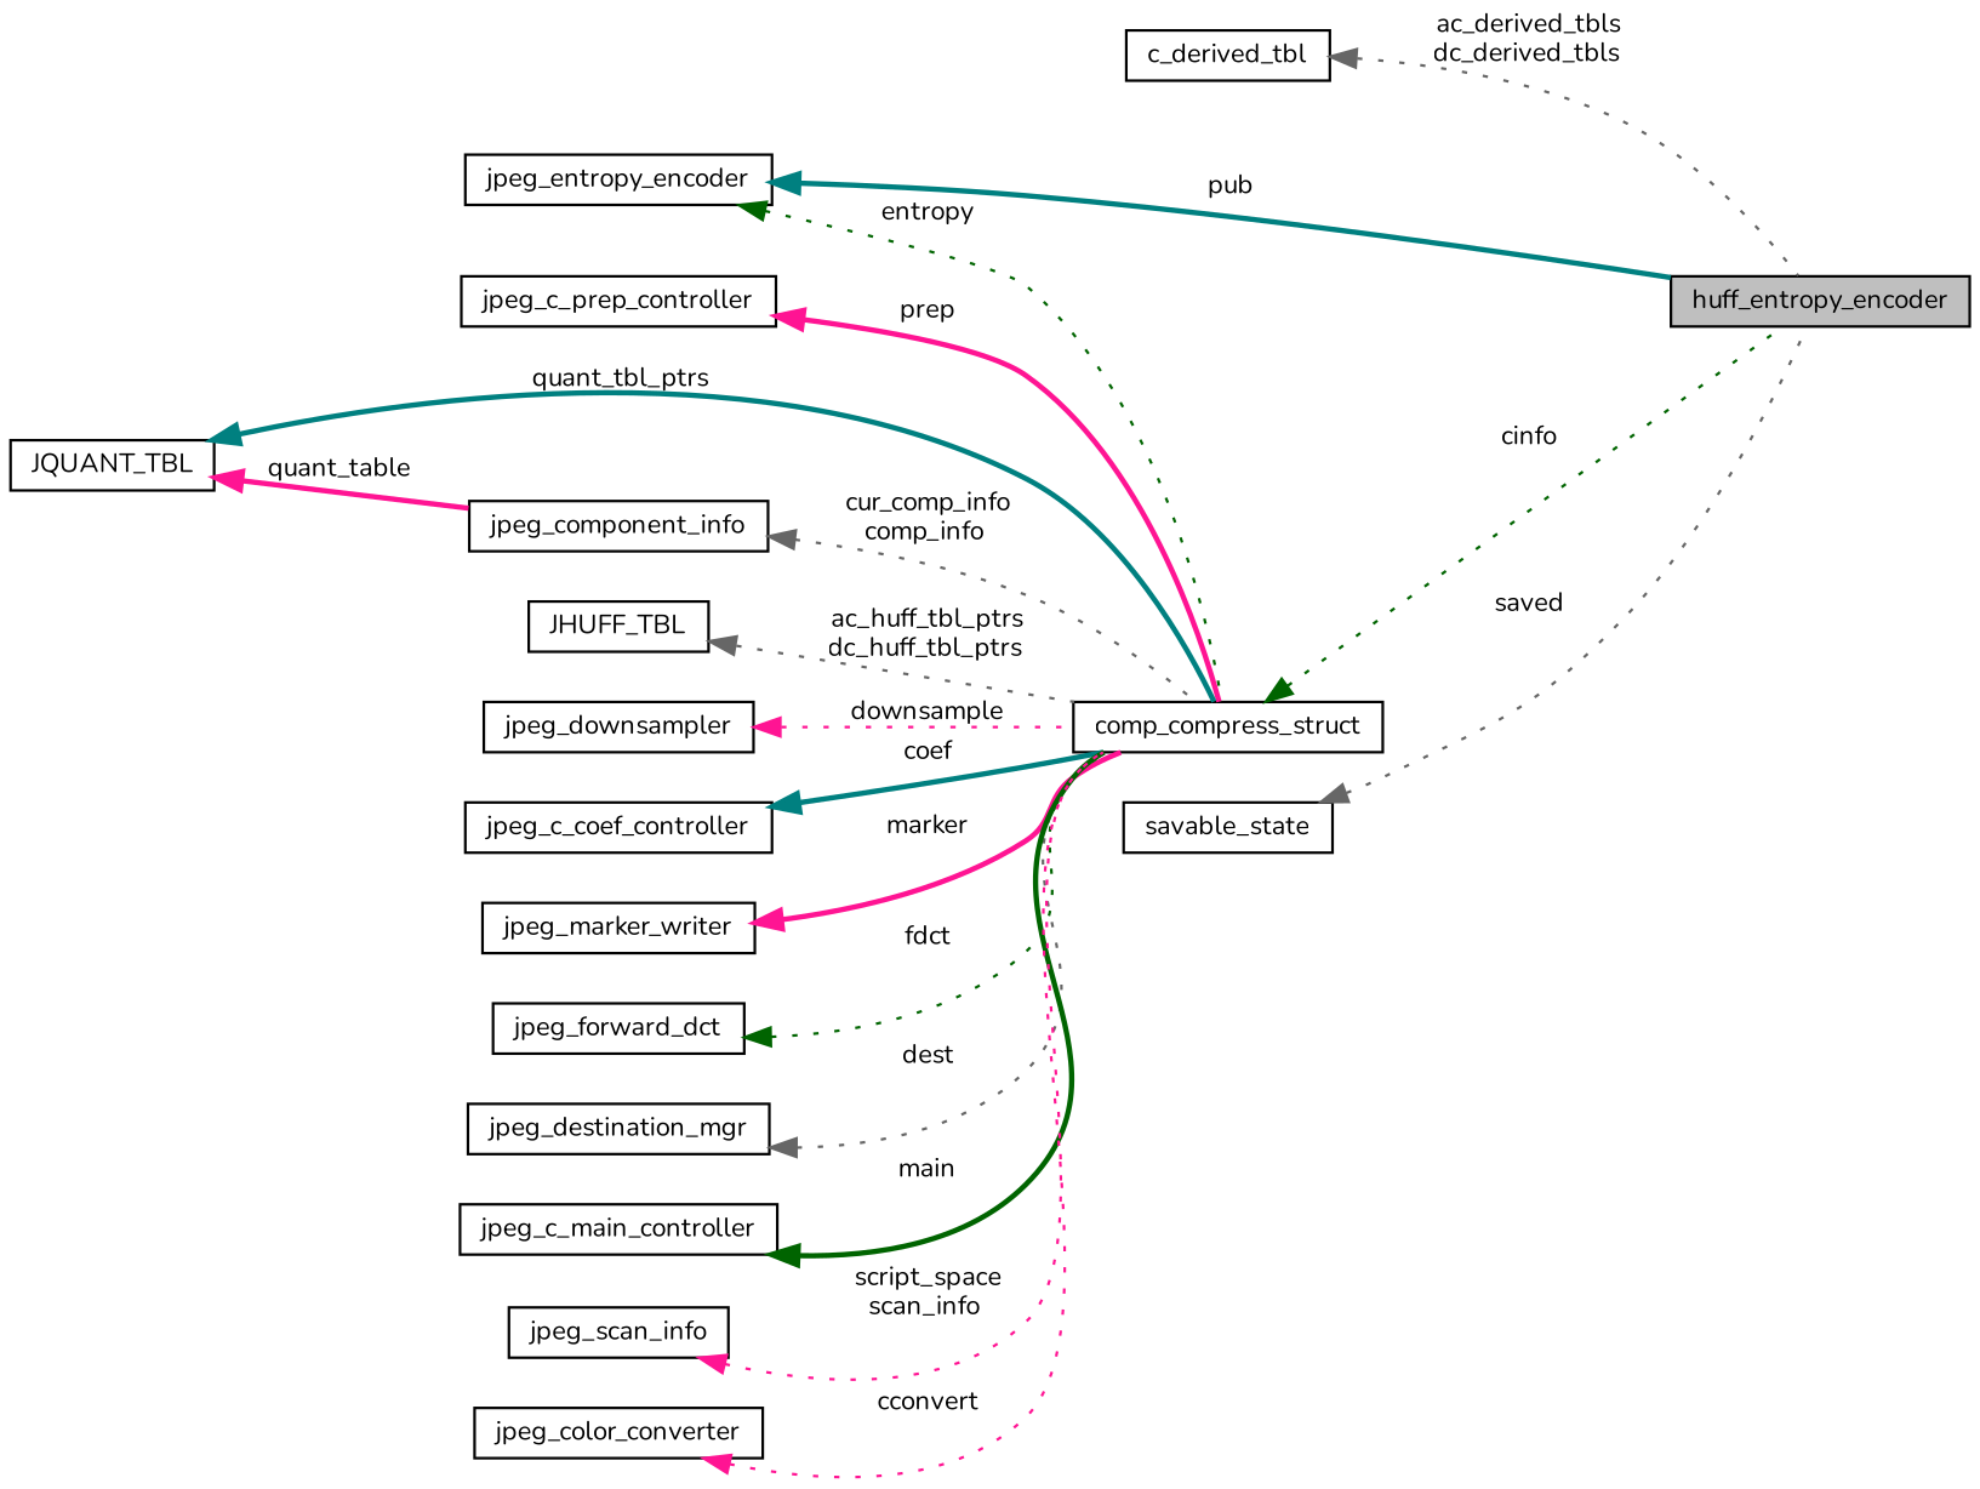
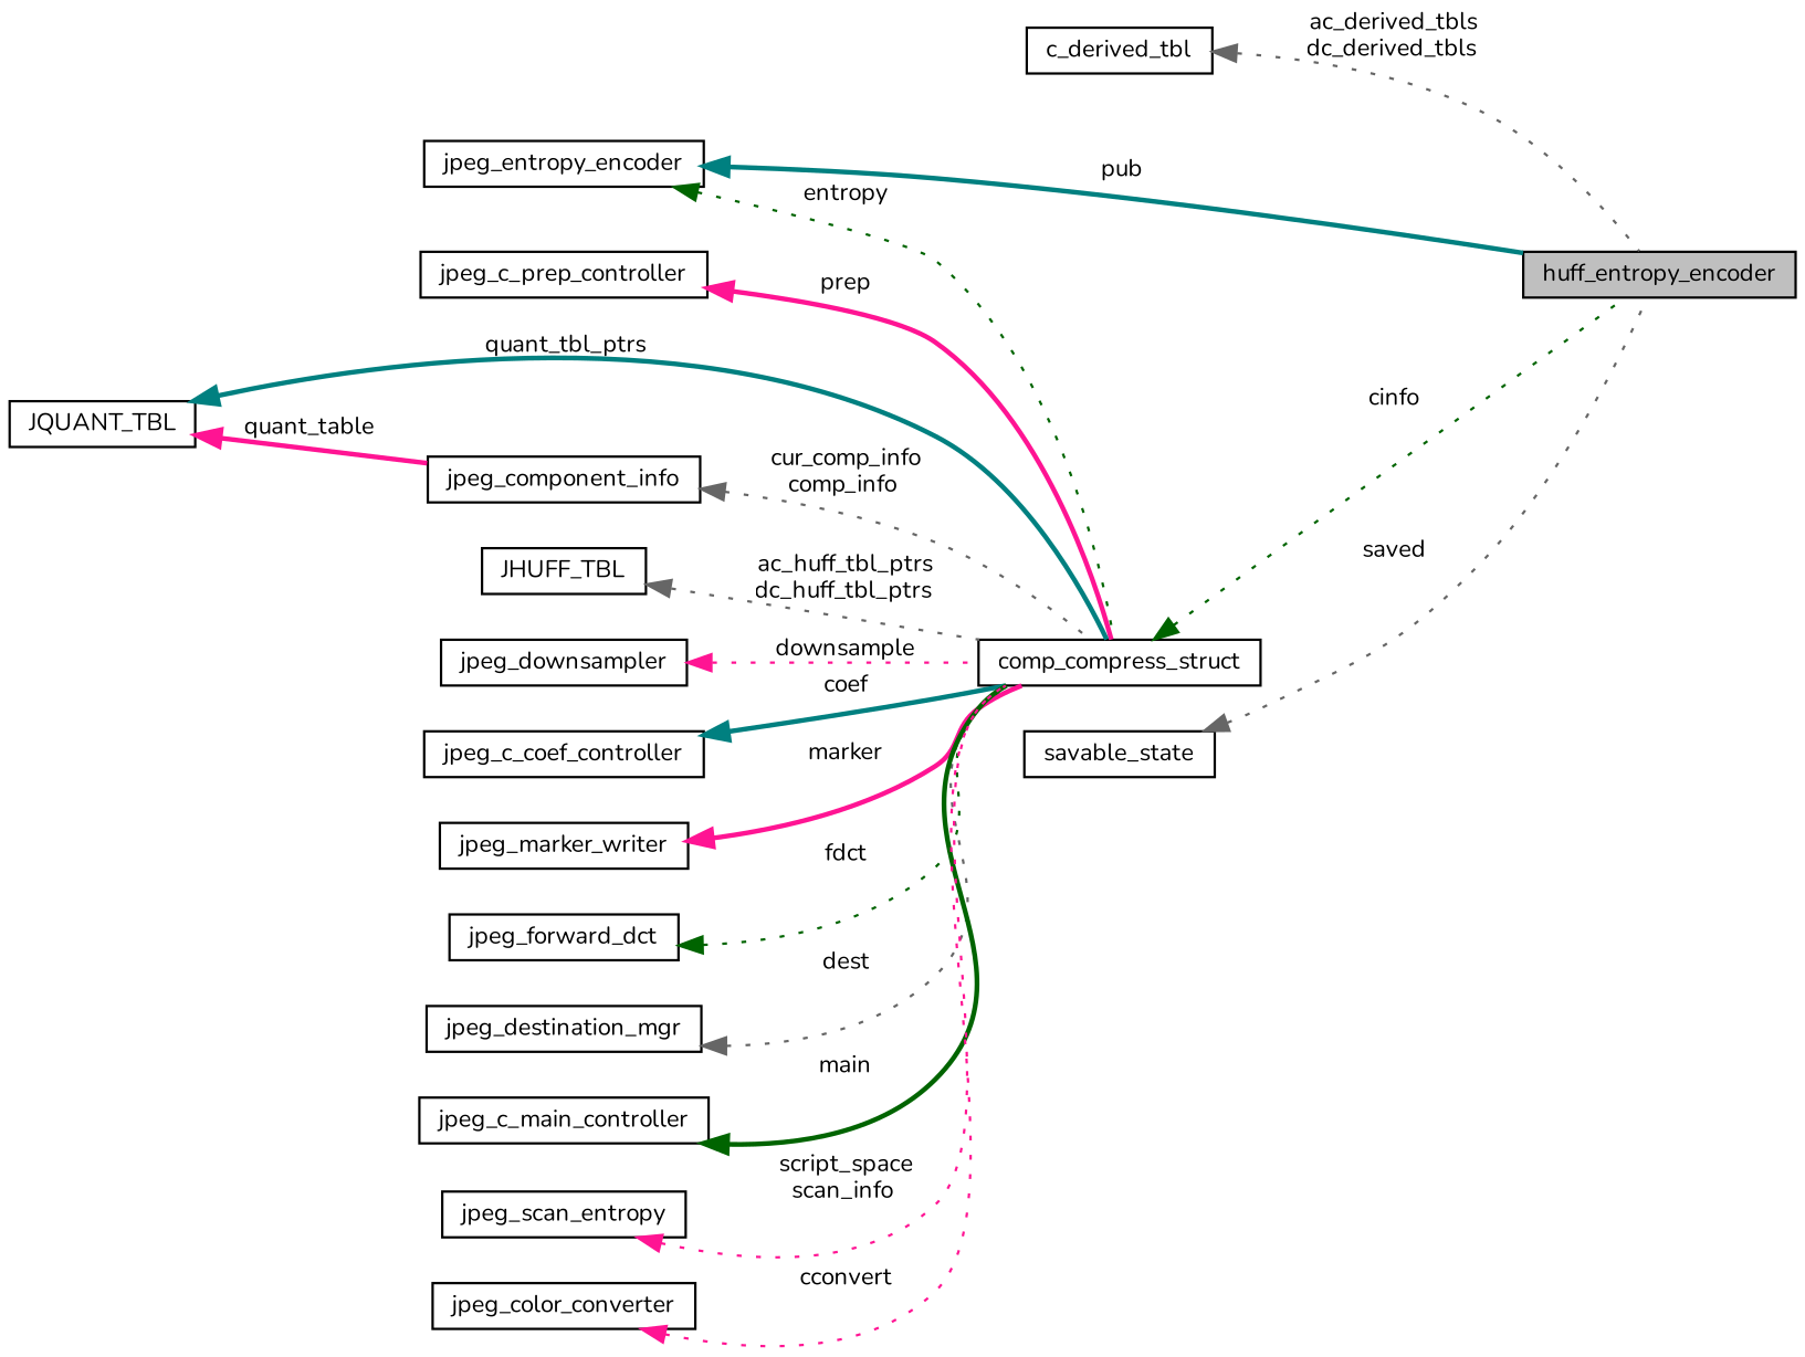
  digraph {
    fontname=Nunito
    rankdir=LR
    node [color=black fillcolor=white fontname=Nunito fontsize=10 shape=record style=filled]
    edge [color=deeppink dir=back fontname=Nunito fontsize=10 labelfontname=Helvetica labelfontsize=10 style=dotted]
    n1 [fillcolor=grey75 fontcolor=black height=0.2 label=huff_entropy_encoder width=0.4]
    n2 [height=0.2 label=c_derived_tbl width=0.4]
    n3 [height=0.2 label=jpeg_entropy_encoder width=0.4]
    n4 [height=0.2 label=comp_compress_struct width=0.4]
    n5 [height=0.2 label=savable_state width=0.4]
    n6 [height=0.2 label=jpeg_c_prep_controller width=0.4]
    n7 [height=0.2 label=JQUANT_TBL width=0.4]
    n8 [height=0.2 label=jpeg_component_info width=0.4]
    n9 [height=0.2 label=JHUFF_TBL width=0.4]
    n10 [height=0.2 label=jpeg_downsampler width=0.4]
    n11 [height=0.2 label=jpeg_c_coef_controller width=0.4]
    n12 [height=0.2 label=jpeg_marker_writer width=0.4]
    n13 [height=0.2 label=jpeg_forward_dct width=0.4]
    n14 [height=0.2 label=jpeg_destination_mgr width=0.4]
    n15 [height=0.2 label=jpeg_c_main_controller width=0.4]
-   n16 [height=0.2 label=jpeg_scan_info width=0.4]
+   n16 [height=0.2 label=jpeg_scan_entropy width=0.4]
    n17 [height=0.2 label=jpeg_color_converter width=0.4]
    n2 -> n1 [color=gray40 label=" ac_derived_tbls\ndc_derived_tbls"]
    n3 -> n1 [color=teal label=" pub" style=bold]
    n3 -> n4 [color=darkgreen label=" entropy"]
    n4 -> n1 [color=darkgreen label=" cinfo"]
    n5 -> n1 [color=gray40 label=" saved"]
    n6 -> n4 [label=" prep" style=bold]
    n7 -> n4 [color=teal label=" quant_tbl_ptrs" style=bold]
    n7 -> n8 [label=" quant_table" style=bold]
    n8 -> n4 [color=gray40 label=" cur_comp_info\ncomp_info"]
    n9 -> n4 [color=gray40 label=" ac_huff_tbl_ptrs\ndc_huff_tbl_ptrs"]
    n10 -> n4 [label=" downsample"]
    n11 -> n4 [color=teal label=" coef" style=bold]
    n12 -> n4 [label=" marker" style=bold]
    n13 -> n4 [color=darkgreen label=" fdct"]
    n14 -> n4 [color=gray40 label=" dest"]
    n15 -> n4 [color=darkgreen label=" main" style=bold]
    n16 -> n4 [label=" script_space\nscan_info"]
    n17 -> n4 [label=" cconvert"]
  }
